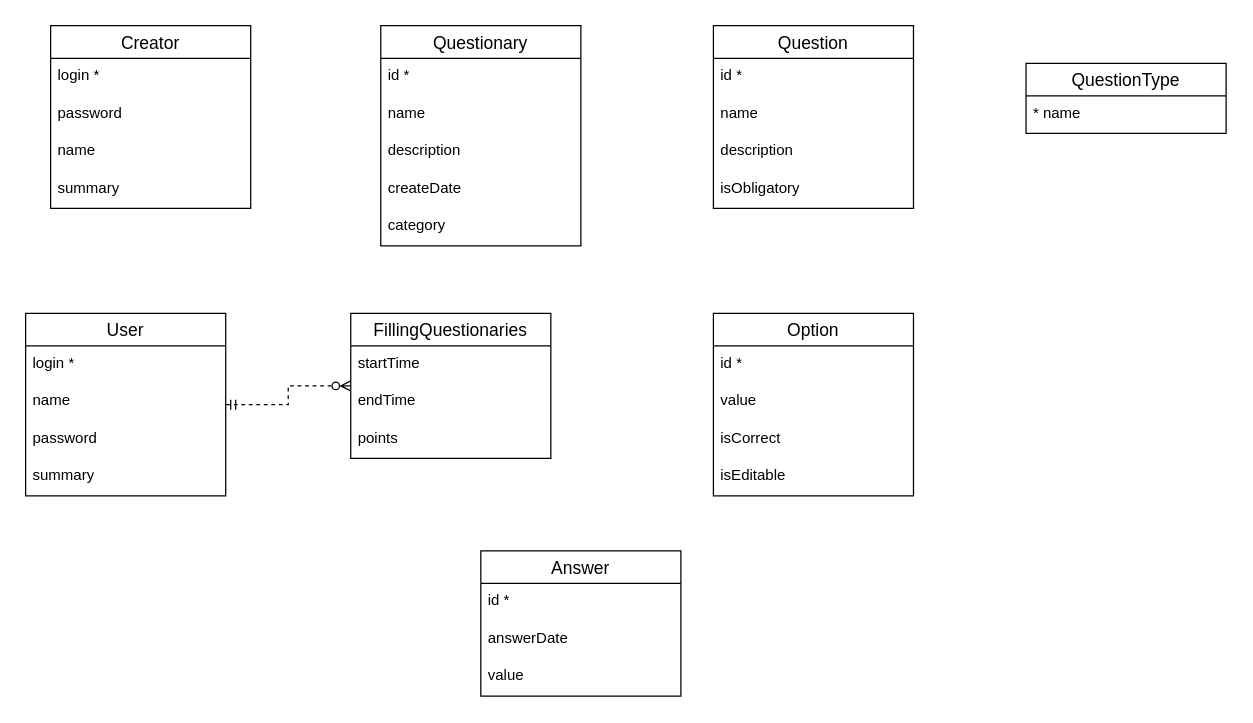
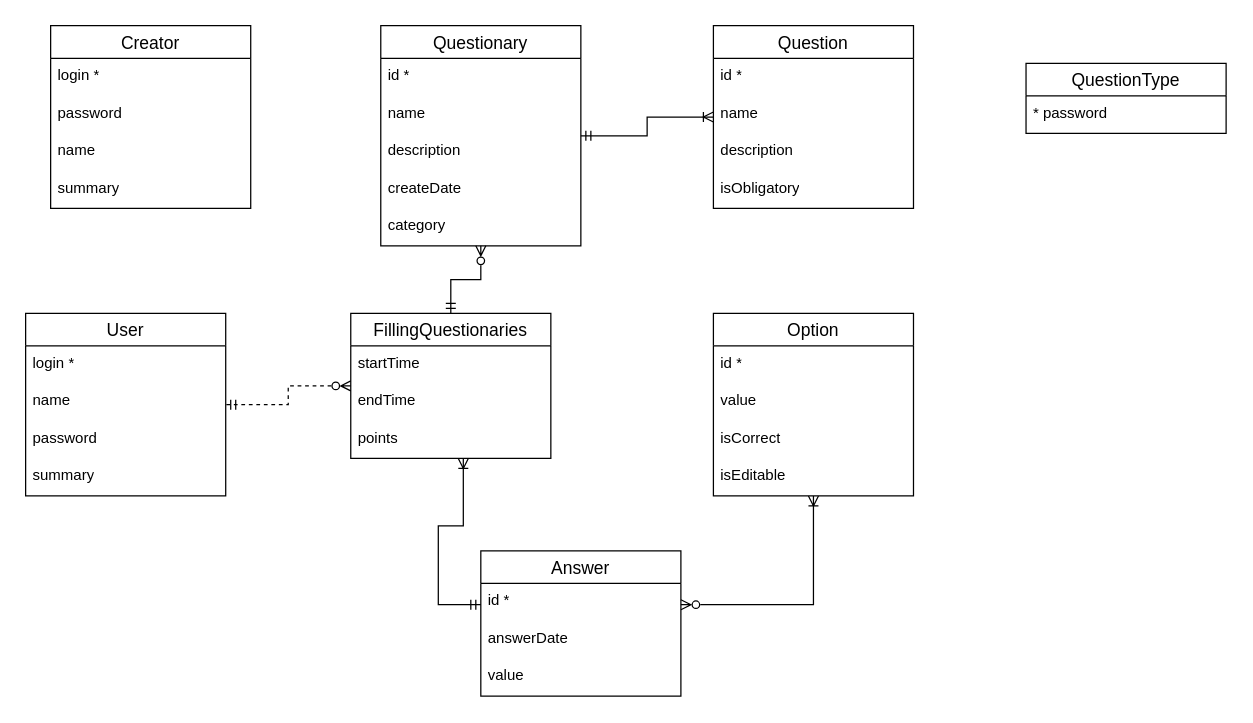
  <mxCell id="0" />
  <mxCell id="1" parent="0" />
  <mxCell id="2" value="User" style="swimlane;fontStyle=0;childLayout=stackLayout;horizontal=1;startSize=26;horizontalStack=0;resizeParent=1;resizeParentMax=0;resizeLast=0;collapsible=1;marginBottom=0;align=center;fontSize=14;" parent="1" vertex="1"><mxGeometry x="20" y="250" width="160" height="146" as="geometry" /></mxCell>
  <mxCell id="3" value="login *" style="text;strokeColor=none;fillColor=none;spacingLeft=4;spacingRight=4;overflow=hidden;rotatable=0;points=[[0,0.5],[1,0.5]];portConstraint=eastwest;fontSize=12;whiteSpace=wrap;html=1;" parent="2" vertex="1"><mxGeometry y="26" width="160" height="30" as="geometry" /></mxCell>
  <mxCell id="4" value="name" style="text;strokeColor=none;fillColor=none;spacingLeft=4;spacingRight=4;overflow=hidden;rotatable=0;points=[[0,0.5],[1,0.5]];portConstraint=eastwest;fontSize=12;whiteSpace=wrap;html=1;" parent="2" vertex="1"><mxGeometry y="56" width="160" height="30" as="geometry" /></mxCell>
  <mxCell id="5" value="password" style="text;strokeColor=none;fillColor=none;spacingLeft=4;spacingRight=4;overflow=hidden;rotatable=0;points=[[0,0.5],[1,0.5]];portConstraint=eastwest;fontSize=12;whiteSpace=wrap;html=1;" parent="2" vertex="1"><mxGeometry y="86" width="160" height="30" as="geometry" /></mxCell>
  <mxCell id="6" value="summary" style="text;strokeColor=none;fillColor=none;spacingLeft=4;spacingRight=4;overflow=hidden;rotatable=0;points=[[0,0.5],[1,0.5]];portConstraint=eastwest;fontSize=12;whiteSpace=wrap;html=1;" parent="2" vertex="1"><mxGeometry y="116" width="160" height="30" as="geometry" /></mxCell>
  <mxCell id="7" value="Questionary" style="swimlane;fontStyle=0;childLayout=stackLayout;horizontal=1;startSize=26;horizontalStack=0;resizeParent=1;resizeParentMax=0;resizeLast=0;collapsible=1;marginBottom=0;align=center;fontSize=14;" parent="1" vertex="1"><mxGeometry x="304" y="20" width="160" height="176" as="geometry" /></mxCell>
  <mxCell id="8" value="id *" style="text;strokeColor=none;fillColor=none;spacingLeft=4;spacingRight=4;overflow=hidden;rotatable=0;points=[[0,0.5],[1,0.5]];portConstraint=eastwest;fontSize=12;whiteSpace=wrap;html=1;" parent="7" vertex="1"><mxGeometry y="26" width="160" height="30" as="geometry" /></mxCell>
  <mxCell id="9" value="name" style="text;strokeColor=none;fillColor=none;spacingLeft=4;spacingRight=4;overflow=hidden;rotatable=0;points=[[0,0.5],[1,0.5]];portConstraint=eastwest;fontSize=12;whiteSpace=wrap;html=1;" parent="7" vertex="1"><mxGeometry y="56" width="160" height="30" as="geometry" /></mxCell>
  <mxCell id="10" value="description" style="text;strokeColor=none;fillColor=none;spacingLeft=4;spacingRight=4;overflow=hidden;rotatable=0;points=[[0,0.5],[1,0.5]];portConstraint=eastwest;fontSize=12;whiteSpace=wrap;html=1;" parent="7" vertex="1"><mxGeometry y="86" width="160" height="30" as="geometry" /></mxCell>
  <mxCell id="11" value="createDate" style="text;strokeColor=none;fillColor=none;spacingLeft=4;spacingRight=4;overflow=hidden;rotatable=0;points=[[0,0.5],[1,0.5]];portConstraint=eastwest;fontSize=12;whiteSpace=wrap;html=1;" parent="7" vertex="1"><mxGeometry y="116" width="160" height="30" as="geometry" /></mxCell>
  <mxCell id="12" value="category" style="text;strokeColor=none;fillColor=none;spacingLeft=4;spacingRight=4;overflow=hidden;rotatable=0;points=[[0,0.5],[1,0.5]];portConstraint=eastwest;fontSize=12;whiteSpace=wrap;html=1;" parent="7" vertex="1"><mxGeometry y="146" width="160" height="30" as="geometry" /></mxCell>
  <mxCell id="13" value="Option" style="swimlane;fontStyle=0;childLayout=stackLayout;horizontal=1;startSize=26;horizontalStack=0;resizeParent=1;resizeParentMax=0;resizeLast=0;collapsible=1;marginBottom=0;align=center;fontSize=14;" parent="1" vertex="1"><mxGeometry x="570" y="250" width="160" height="146" as="geometry" /></mxCell>
  <mxCell id="14" value="id *" style="text;strokeColor=none;fillColor=none;spacingLeft=4;spacingRight=4;overflow=hidden;rotatable=0;points=[[0,0.5],[1,0.5]];portConstraint=eastwest;fontSize=12;whiteSpace=wrap;html=1;" parent="13" vertex="1"><mxGeometry y="26" width="160" height="30" as="geometry" /></mxCell>
  <mxCell id="15" value="value" style="text;strokeColor=none;fillColor=none;spacingLeft=4;spacingRight=4;overflow=hidden;rotatable=0;points=[[0,0.5],[1,0.5]];portConstraint=eastwest;fontSize=12;whiteSpace=wrap;html=1;" parent="13" vertex="1"><mxGeometry y="56" width="160" height="30" as="geometry" /></mxCell>
  <mxCell id="16" value="isCorrect" style="text;strokeColor=none;fillColor=none;spacingLeft=4;spacingRight=4;overflow=hidden;rotatable=0;points=[[0,0.5],[1,0.5]];portConstraint=eastwest;fontSize=12;whiteSpace=wrap;html=1;" parent="13" vertex="1"><mxGeometry y="86" width="160" height="30" as="geometry" /></mxCell>
  <mxCell id="17" value="isEditable" style="text;strokeColor=none;fillColor=none;spacingLeft=4;spacingRight=4;overflow=hidden;rotatable=0;points=[[0,0.5],[1,0.5]];portConstraint=eastwest;fontSize=12;whiteSpace=wrap;html=1;" parent="13" vertex="1"><mxGeometry y="116" width="160" height="30" as="geometry" /></mxCell>
  <mxCell id="18" value="Question" style="swimlane;fontStyle=0;childLayout=stackLayout;horizontal=1;startSize=26;horizontalStack=0;resizeParent=1;resizeParentMax=0;resizeLast=0;collapsible=1;marginBottom=0;align=center;fontSize=14;" parent="1" vertex="1"><mxGeometry x="570" y="20" width="160" height="146" as="geometry" /></mxCell>
  <mxCell id="19" value="id *" style="text;strokeColor=none;fillColor=none;spacingLeft=4;spacingRight=4;overflow=hidden;rotatable=0;points=[[0,0.5],[1,0.5]];portConstraint=eastwest;fontSize=12;whiteSpace=wrap;html=1;" parent="18" vertex="1"><mxGeometry y="26" width="160" height="30" as="geometry" /></mxCell>
  <mxCell id="20" value="name" style="text;strokeColor=none;fillColor=none;spacingLeft=4;spacingRight=4;overflow=hidden;rotatable=0;points=[[0,0.5],[1,0.5]];portConstraint=eastwest;fontSize=12;whiteSpace=wrap;html=1;" parent="18" vertex="1"><mxGeometry y="56" width="160" height="30" as="geometry" /></mxCell>
  <mxCell id="21" value="description" style="text;strokeColor=none;fillColor=none;spacingLeft=4;spacingRight=4;overflow=hidden;rotatable=0;points=[[0,0.5],[1,0.5]];portConstraint=eastwest;fontSize=12;whiteSpace=wrap;html=1;" parent="18" vertex="1"><mxGeometry y="86" width="160" height="30" as="geometry" /></mxCell>
  <mxCell id="22" value="isObligatory" style="text;strokeColor=none;fillColor=none;spacingLeft=4;spacingRight=4;overflow=hidden;rotatable=0;points=[[0,0.5],[1,0.5]];portConstraint=eastwest;fontSize=12;whiteSpace=wrap;html=1;" parent="18" vertex="1"><mxGeometry y="116" width="160" height="30" as="geometry" /></mxCell>
+ <mxCell id="23" value="" style="edgeStyle=orthogonalEdgeStyle;fontSize=12;html=1;endArrow=ERzeroToMany;endFill=0;rounded=0;startArrow=ERmandOne;startFill=0;" parent="1" source="31" target="7" edge="1"><mxGeometry width="100" height="100" relative="1" as="geometry"><mxPoint x="120" y="426" as="sourcePoint" /><mxPoint x="390" y="190" as="targetPoint" /></mxGeometry></mxCell>
  <mxCell id="24" value="Creator" style="swimlane;fontStyle=0;childLayout=stackLayout;horizontal=1;startSize=26;horizontalStack=0;resizeParent=1;resizeParentMax=0;resizeLast=0;collapsible=1;marginBottom=0;align=center;fontSize=14;" parent="1" vertex="1"><mxGeometry x="40" y="20" width="160" height="146" as="geometry" /></mxCell>
  <mxCell id="25" value="login *" style="text;strokeColor=none;fillColor=none;spacingLeft=4;spacingRight=4;overflow=hidden;rotatable=0;points=[[0,0.5],[1,0.5]];portConstraint=eastwest;fontSize=12;whiteSpace=wrap;html=1;" parent="24" vertex="1"><mxGeometry y="26" width="160" height="30" as="geometry" /></mxCell>
  <mxCell id="26" value="password" style="text;strokeColor=none;fillColor=none;spacingLeft=4;spacingRight=4;overflow=hidden;rotatable=0;points=[[0,0.5],[1,0.5]];portConstraint=eastwest;fontSize=12;whiteSpace=wrap;html=1;" parent="24" vertex="1"><mxGeometry y="56" width="160" height="30" as="geometry" /></mxCell>
  <mxCell id="27" value="name" style="text;strokeColor=none;fillColor=none;spacingLeft=4;spacingRight=4;overflow=hidden;rotatable=0;points=[[0,0.5],[1,0.5]];portConstraint=eastwest;fontSize=12;whiteSpace=wrap;html=1;" parent="24" vertex="1"><mxGeometry y="86" width="160" height="30" as="geometry" /></mxCell>
  <mxCell id="28" value="summary" style="text;strokeColor=none;fillColor=none;spacingLeft=4;spacingRight=4;overflow=hidden;rotatable=0;points=[[0,0.5],[1,0.5]];portConstraint=eastwest;fontSize=12;whiteSpace=wrap;html=1;" parent="24" vertex="1"><mxGeometry y="116" width="160" height="30" as="geometry" /></mxCell>
  <mxCell id="29" value="" style="edgeStyle=elbowEdgeStyle;fontSize=12;html=1;endArrow=ERmandOne;startArrow=ERzeroToMany;rounded=0;endFill=0;startFill=0;dashed=1;" parent="1" source="31" target="2" edge="1"><mxGeometry width="100" height="100" relative="1" as="geometry"><mxPoint x="450" y="620" as="sourcePoint" /><mxPoint x="330" y="380" as="targetPoint" /><Array as="points" /></mxGeometry></mxCell>
+ <mxCell id="30" value="" style="edgeStyle=orthogonalEdgeStyle;fontSize=12;html=1;endArrow=ERoneToMany;startArrow=ERmandOne;rounded=0;endFill=0;" parent="1" source="7" target="18" edge="1"><mxGeometry width="100" height="100" relative="1" as="geometry"><mxPoint x="310" y="680" as="sourcePoint" /><mxPoint x="410" y="580" as="targetPoint" /></mxGeometry></mxCell>
  <mxCell id="31" value="FillingQuestionaries" style="swimlane;fontStyle=0;childLayout=stackLayout;horizontal=1;startSize=26;horizontalStack=0;resizeParent=1;resizeParentMax=0;resizeLast=0;collapsible=1;marginBottom=0;align=center;fontSize=14;" parent="1" vertex="1"><mxGeometry x="280" y="250" width="160" height="116" as="geometry" /></mxCell>
  <mxCell id="32" value="startTime" style="text;strokeColor=none;fillColor=none;spacingLeft=4;spacingRight=4;overflow=hidden;rotatable=0;points=[[0,0.5],[1,0.5]];portConstraint=eastwest;fontSize=12;whiteSpace=wrap;html=1;" parent="31" vertex="1"><mxGeometry y="26" width="160" height="30" as="geometry" /></mxCell>
  <mxCell id="33" value="endTime" style="text;strokeColor=none;fillColor=none;spacingLeft=4;spacingRight=4;overflow=hidden;rotatable=0;points=[[0,0.5],[1,0.5]];portConstraint=eastwest;fontSize=12;whiteSpace=wrap;html=1;" parent="31" vertex="1"><mxGeometry y="56" width="160" height="30" as="geometry" /></mxCell>
  <mxCell id="34" value="points" style="text;strokeColor=none;fillColor=none;spacingLeft=4;spacingRight=4;overflow=hidden;rotatable=0;points=[[0,0.5],[1,0.5]];portConstraint=eastwest;fontSize=12;whiteSpace=wrap;html=1;" parent="31" vertex="1"><mxGeometry y="86" width="160" height="30" as="geometry" /></mxCell>
  <mxCell id="35" value="Answer" style="swimlane;fontStyle=0;childLayout=stackLayout;horizontal=1;startSize=26;horizontalStack=0;resizeParent=1;resizeParentMax=0;resizeLast=0;collapsible=1;marginBottom=0;align=center;fontSize=14;" parent="1" vertex="1"><mxGeometry x="384" y="440" width="160" height="116" as="geometry" /></mxCell>
  <mxCell id="36" value="id *" style="text;strokeColor=none;fillColor=none;spacingLeft=4;spacingRight=4;overflow=hidden;rotatable=0;points=[[0,0.5],[1,0.5]];portConstraint=eastwest;fontSize=12;whiteSpace=wrap;html=1;" parent="35" vertex="1"><mxGeometry y="26" width="160" height="30" as="geometry" /></mxCell>
  <mxCell id="37" value="answerDate" style="text;strokeColor=none;fillColor=none;spacingLeft=4;spacingRight=4;overflow=hidden;rotatable=0;points=[[0,0.5],[1,0.5]];portConstraint=eastwest;fontSize=12;whiteSpace=wrap;html=1;" parent="35" vertex="1"><mxGeometry y="56" width="160" height="30" as="geometry" /></mxCell>
  <mxCell id="38" value="value" style="text;strokeColor=none;fillColor=none;spacingLeft=4;spacingRight=4;overflow=hidden;rotatable=0;points=[[0,0.5],[1,0.5]];portConstraint=eastwest;fontSize=12;whiteSpace=wrap;html=1;" parent="35" vertex="1"><mxGeometry y="86" width="160" height="30" as="geometry" /></mxCell>
+ <mxCell id="39" value="" style="edgeStyle=orthogonalEdgeStyle;fontSize=12;html=1;endArrow=ERoneToMany;startArrow=ERmandOne;rounded=0;endFill=0;" parent="1" source="35" target="31" edge="1"><mxGeometry width="100" height="100" relative="1" as="geometry"><mxPoint x="474" y="103" as="sourcePoint" /><mxPoint x="580" y="118" as="targetPoint" /><Array as="points"><mxPoint x="350" y="483" /><mxPoint x="350" y="420" /><mxPoint x="370" y="420" /></Array></mxGeometry></mxCell>
+ <mxCell id="40" value="" style="edgeStyle=orthogonalEdgeStyle;fontSize=12;html=1;endArrow=ERoneToMany;startArrow=ERzeroToMany;rounded=0;startFill=0;endFill=0;" parent="1" source="35" target="13" edge="1"><mxGeometry width="100" height="100" relative="1" as="geometry"><mxPoint x="880" y="388" as="sourcePoint" /><mxPoint x="760" y="505" as="targetPoint" /><Array as="points"><mxPoint x="650" y="483" /></Array></mxGeometry></mxCell>
  <mxCell id="41" value="QuestionType" style="swimlane;fontStyle=0;childLayout=stackLayout;horizontal=1;startSize=26;horizontalStack=0;resizeParent=1;resizeParentMax=0;resizeLast=0;collapsible=1;marginBottom=0;align=center;fontSize=14;" parent="1" vertex="1"><mxGeometry x="820" y="50" width="160" height="56" as="geometry" /></mxCell>
- <mxCell id="42" value="* name" style="text;strokeColor=none;fillColor=none;spacingLeft=4;spacingRight=4;overflow=hidden;rotatable=0;points=[[0,0.5],[1,0.5]];portConstraint=eastwest;fontSize=12;whiteSpace=wrap;html=1;" parent="41" vertex="1"><mxGeometry y="26" width="160" height="30" as="geometry" /></mxCell>
+ <mxCell id="42" value="* password" style="text;strokeColor=none;fillColor=none;spacingLeft=4;spacingRight=4;overflow=hidden;rotatable=0;points=[[0,0.5],[1,0.5]];portConstraint=eastwest;fontSize=12;whiteSpace=wrap;html=1;" parent="41" vertex="1"><mxGeometry y="26" width="160" height="30" as="geometry" /></mxCell>
